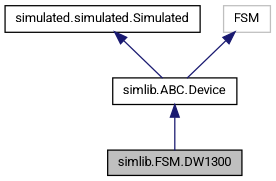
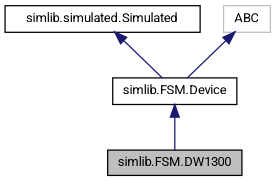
  digraph {
    fontname=Roboto
    node [color=black fillcolor=white fontname=Roboto fontsize=10 shape=record style=filled]
    edge [color=midnightblue dir=back fontname=Roboto fontsize=10 labelfontname=Helvetica labelfontsize=10 style=solid]
    n1 [fillcolor=grey75 fontcolor=black height=0.2 label="simlib.FSM.DW1300" width=0.4]
-   n2 [height=0.2 label="simlib.ABC.Device" width=0.4]
-   n3 [height=0.2 label="simulated.simulated.Simulated" width=0.4]
-   n4 [color=grey75 height=0.2 label=FSM width=0.4]
+   n2 [height=0.2 label="simlib.FSM.Device" width=0.4]
+   n3 [height=0.2 label="simlib.simulated.Simulated" width=0.4]
+   n4 [color=grey75 height=0.2 label=ABC width=0.4]
    n2 -> n1
    n3 -> n2
    n4 -> n2
  }
